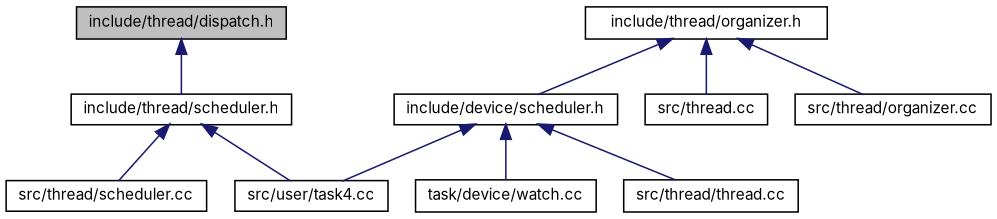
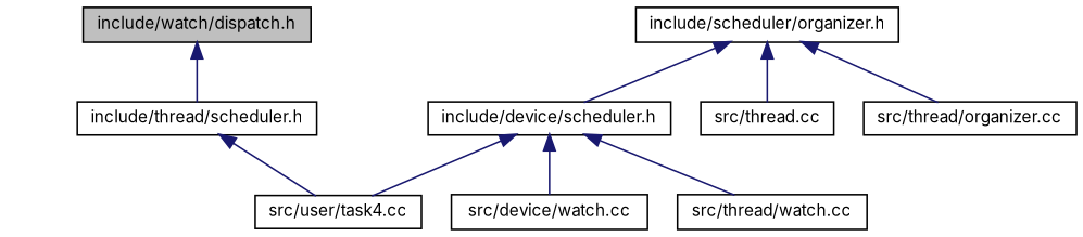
  digraph {
    fontname=Inter
    node [color=black fontname=Inter fontsize=10 shape=record]
    edge [color=midnightblue dir=back fontname=Inter fontsize=10 labelfontname=Helvetica labelfontsize=10 style=solid]
-   n1 [fillcolor=grey75 fontcolor=black height=0.2 label="include/thread/dispatch.h" style=filled width=0.4]
+   n1 [fillcolor=grey75 fontcolor=black height=0.2 label="include/watch/dispatch.h" style=filled width=0.4]
    n2 [height=0.2 label="include/thread/scheduler.h" width=0.4]
-   n3 [height=0.2 label="src/thread/scheduler.cc" width=0.4]
    n4 [height=0.2 label="src/user/task4.cc" width=0.4]
-   n5 [height=0.2 label="include/thread/organizer.h" width=0.4]
+   n5 [height=0.2 label="include/scheduler/organizer.h" width=0.4]
    n6 [height=0.2 label="include/device/scheduler.h" width=0.4]
    n7 [height=0.2 label="src/thread.cc" width=0.4]
    n8 [height=0.2 label="src/thread/organizer.cc" width=0.4]
-   n9 [height=0.2 label="task/device/watch.cc" width=0.4]
-   n10 [height=0.2 label="src/thread/thread.cc" width=0.4]
+   n9 [height=0.2 label="src/device/watch.cc" width=0.4]
+   n10 [height=0.2 label="src/thread/watch.cc" width=0.4]
    n1 -> n2
-   n2 -> n3
    n2 -> n4
    n5 -> n6
    n5 -> n7
    n5 -> n8
    n6 -> n4
    n6 -> n9
    n6 -> n10
  }
